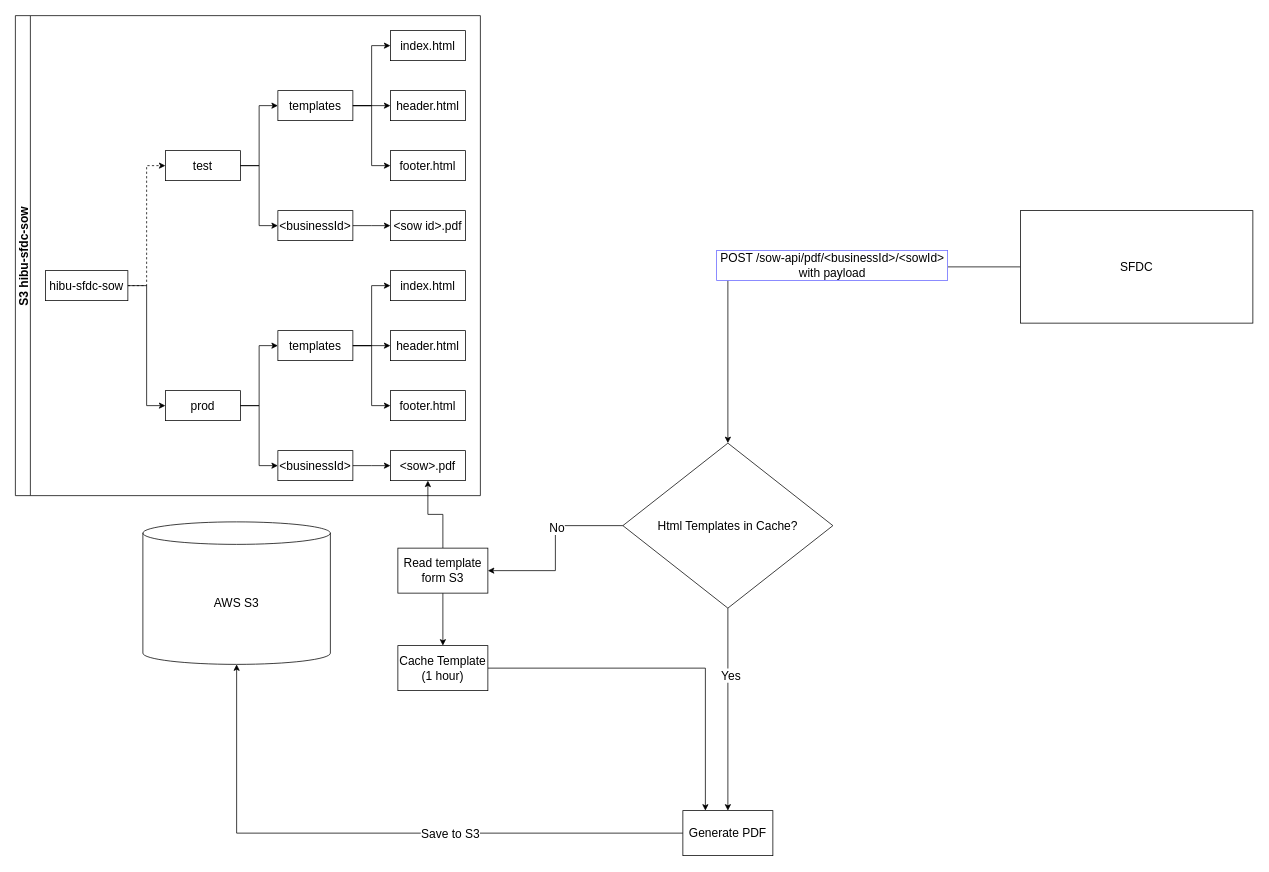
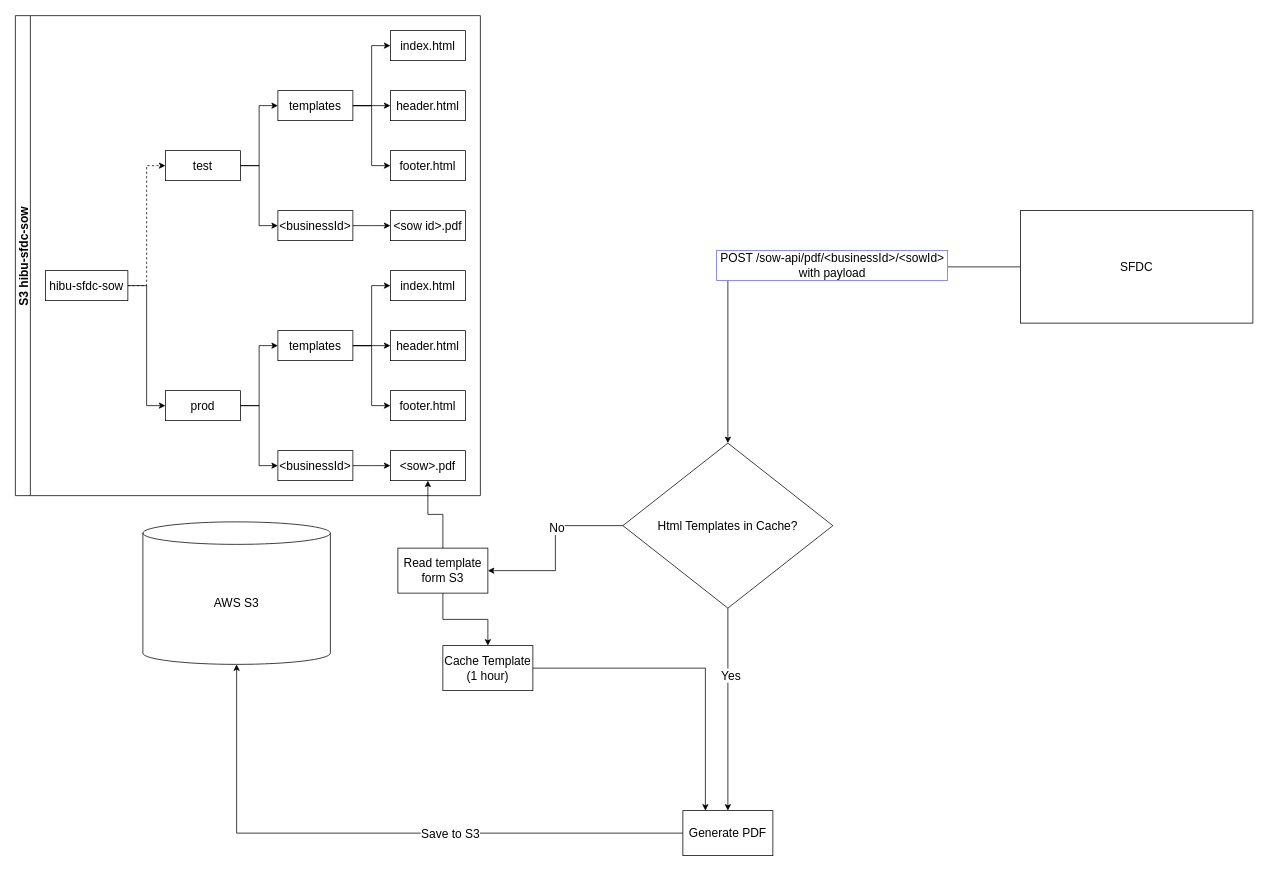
  <mxCell id="0" />
  <mxCell id="1" parent="0" />
  <mxCell id="2" value="&lt;font style=&quot;font-size: 16px;&quot;&gt;AWS S3&lt;br&gt;&lt;/font&gt;" style="shape=cylinder3;whiteSpace=wrap;html=1;boundedLbl=1;backgroundOutline=1;size=15;" vertex="1" parent="1"><mxGeometry x="190" y="695" width="250" height="190" as="geometry" /></mxCell>
  <mxCell id="3" value="S3 hibu-sfdc-sow" style="swimlane;startSize=20;horizontal=0;childLayout=treeLayout;horizontalTree=1;resizable=0;containerType=tree;fontSize=16;" vertex="1" parent="1"><mxGeometry x="20" y="20" width="620" height="640" as="geometry" /></mxCell>
  <mxCell id="4" value="hibu-sfdc-sow" style="whiteSpace=wrap;html=1;fontSize=16;" vertex="1" parent="3"><mxGeometry x="40" y="340" width="110" height="40" as="geometry" /></mxCell>
  <mxCell id="5" value="test" style="whiteSpace=wrap;html=1;fontSize=16;" vertex="1" parent="3"><mxGeometry x="200" y="180" width="100" height="40" as="geometry" /></mxCell>
  <mxCell id="6" value="" style="edgeStyle=elbowEdgeStyle;elbow=horizontal;html=1;rounded=0;fontSize=16;dashed=1;" edge="1" parent="3" source="4" target="5"><mxGeometry relative="1" as="geometry" /></mxCell>
  <mxCell id="7" value="prod" style="whiteSpace=wrap;html=1;fontSize=16;" vertex="1" parent="3"><mxGeometry x="200" y="500" width="100" height="40" as="geometry" /></mxCell>
  <mxCell id="8" value="" style="edgeStyle=elbowEdgeStyle;elbow=horizontal;html=1;rounded=0;fontSize=16;" edge="1" parent="3" source="4" target="7"><mxGeometry relative="1" as="geometry" /></mxCell>
  <mxCell id="9" value="" style="edgeStyle=elbowEdgeStyle;elbow=horizontal;html=1;rounded=0;fontSize=16;" edge="1" target="10" source="5" parent="3"><mxGeometry relative="1" as="geometry"><mxPoint x="250" y="-346" as="sourcePoint" /></mxGeometry></mxCell>
  <mxCell id="10" value="templates" style="whiteSpace=wrap;html=1;fontSize=16;" vertex="1" parent="3"><mxGeometry x="350" y="100" width="100" height="40" as="geometry" /></mxCell>
  <mxCell id="11" value="" style="edgeStyle=elbowEdgeStyle;elbow=horizontal;html=1;rounded=0;fontSize=16;" edge="1" target="12" source="5" parent="3"><mxGeometry relative="1" as="geometry"><mxPoint x="250" y="-346" as="sourcePoint" /></mxGeometry></mxCell>
  <mxCell id="12" value="&amp;lt;businessId&amp;gt;" style="whiteSpace=wrap;html=1;fontSize=16;" vertex="1" parent="3"><mxGeometry x="350" y="260" width="100" height="40" as="geometry" /></mxCell>
  <mxCell id="13" value="" style="edgeStyle=elbowEdgeStyle;elbow=horizontal;html=1;rounded=0;fontSize=16;" edge="1" target="14" source="12" parent="3"><mxGeometry relative="1" as="geometry"><mxPoint x="400" y="-306" as="sourcePoint" /></mxGeometry></mxCell>
  <mxCell id="14" value="&amp;lt;sow id&amp;gt;.pdf" style="whiteSpace=wrap;html=1;fontSize=16;" vertex="1" parent="3"><mxGeometry x="500" y="260" width="100" height="40" as="geometry" /></mxCell>
  <mxCell id="15" value="" style="edgeStyle=elbowEdgeStyle;elbow=horizontal;html=1;rounded=0;fontSize=16;" edge="1" target="16" source="10" parent="3"><mxGeometry relative="1" as="geometry"><mxPoint x="400" y="-306" as="sourcePoint" /></mxGeometry></mxCell>
  <mxCell id="16" value="index.html" style="whiteSpace=wrap;html=1;fontSize=16;" vertex="1" parent="3"><mxGeometry x="500" y="20" width="100" height="40" as="geometry" /></mxCell>
  <mxCell id="17" value="" style="edgeStyle=elbowEdgeStyle;elbow=horizontal;html=1;rounded=0;fontSize=16;" edge="1" target="18" source="10" parent="3"><mxGeometry relative="1" as="geometry"><mxPoint x="400" y="-306" as="sourcePoint" /></mxGeometry></mxCell>
  <mxCell id="18" value="header.html" style="whiteSpace=wrap;html=1;fontSize=16;" vertex="1" parent="3"><mxGeometry x="500" y="100" width="100" height="40" as="geometry" /></mxCell>
  <mxCell id="19" value="" style="edgeStyle=elbowEdgeStyle;elbow=horizontal;html=1;rounded=0;fontSize=16;" edge="1" target="20" source="10" parent="3"><mxGeometry relative="1" as="geometry"><mxPoint x="400" y="-150" as="sourcePoint" /></mxGeometry></mxCell>
  <mxCell id="20" value="footer.html" style="whiteSpace=wrap;html=1;fontSize=16;" vertex="1" parent="3"><mxGeometry x="500" y="180" width="100" height="40" as="geometry" /></mxCell>
  <mxCell id="21" value="" style="edgeStyle=elbowEdgeStyle;elbow=horizontal;html=1;rounded=0;fontSize=16;" edge="1" target="22" source="7" parent="3"><mxGeometry relative="1" as="geometry"><mxPoint x="250" y="146" as="sourcePoint" /></mxGeometry></mxCell>
  <mxCell id="22" value="templates" style="whiteSpace=wrap;html=1;fontSize=16;" vertex="1" parent="3"><mxGeometry x="350" y="420" width="100" height="40" as="geometry" /></mxCell>
  <mxCell id="23" value="" style="edgeStyle=elbowEdgeStyle;elbow=horizontal;html=1;rounded=0;fontSize=16;" edge="1" target="24" source="7" parent="3"><mxGeometry relative="1" as="geometry"><mxPoint x="250" y="146" as="sourcePoint" /></mxGeometry></mxCell>
  <mxCell id="24" value="&amp;lt;businessId&amp;gt;" style="whiteSpace=wrap;html=1;fontSize=16;" vertex="1" parent="3"><mxGeometry x="350" y="580" width="100" height="40" as="geometry" /></mxCell>
  <mxCell id="25" value="" style="edgeStyle=elbowEdgeStyle;elbow=horizontal;html=1;rounded=0;fontSize=16;" edge="1" target="26" source="22" parent="3"><mxGeometry relative="1" as="geometry"><mxPoint x="400" y="246" as="sourcePoint" /></mxGeometry></mxCell>
  <mxCell id="26" value="index.html" style="whiteSpace=wrap;html=1;fontSize=16;" vertex="1" parent="3"><mxGeometry x="500" y="340" width="100" height="40" as="geometry" /></mxCell>
  <mxCell id="27" value="" style="edgeStyle=elbowEdgeStyle;elbow=horizontal;html=1;rounded=0;fontSize=16;" edge="1" target="28" source="22" parent="3"><mxGeometry relative="1" as="geometry"><mxPoint x="400" y="246" as="sourcePoint" /></mxGeometry></mxCell>
  <mxCell id="28" value="header.html" style="whiteSpace=wrap;html=1;fontSize=16;" vertex="1" parent="3"><mxGeometry x="500" y="420" width="100" height="40" as="geometry" /></mxCell>
  <mxCell id="29" value="" style="edgeStyle=elbowEdgeStyle;elbow=horizontal;html=1;rounded=0;fontSize=16;" edge="1" target="30" source="22" parent="3"><mxGeometry relative="1" as="geometry"><mxPoint x="400" y="562" as="sourcePoint" /></mxGeometry></mxCell>
  <mxCell id="30" value="footer.html" style="whiteSpace=wrap;html=1;fontSize=16;" vertex="1" parent="3"><mxGeometry x="500" y="500" width="100" height="40" as="geometry" /></mxCell>
  <mxCell id="31" value="" style="edgeStyle=elbowEdgeStyle;elbow=horizontal;html=1;rounded=0;fontSize=16;" edge="1" target="32" source="24" parent="3"><mxGeometry relative="1" as="geometry"><mxPoint x="400" y="906" as="sourcePoint" /></mxGeometry></mxCell>
  <mxCell id="32" value="&amp;lt;sow&amp;gt;.pdf" style="whiteSpace=wrap;html=1;fontSize=16;" vertex="1" parent="3"><mxGeometry x="500" y="580" width="100" height="40" as="geometry" /></mxCell>
  <mxCell id="33" value="" style="edgeStyle=orthogonalEdgeStyle;rounded=0;orthogonalLoop=1;jettySize=auto;html=1;fontSize=16;" edge="1" parent="1" source="37" target="43"><mxGeometry relative="1" as="geometry"><mxPoint x="1030" y="760" as="targetPoint" /></mxGeometry></mxCell>
  <mxCell id="34" value="Yes" style="edgeLabel;html=1;align=center;verticalAlign=middle;resizable=0;points=[];fontSize=16;" vertex="1" connectable="0" parent="33"><mxGeometry x="-0.338" y="3" relative="1" as="geometry"><mxPoint as="offset" /></mxGeometry></mxCell>
  <mxCell id="35" style="edgeStyle=orthogonalEdgeStyle;rounded=0;orthogonalLoop=1;jettySize=auto;html=1;entryX=1;entryY=0.5;entryDx=0;entryDy=0;fontSize=16;" edge="1" parent="1" source="37" target="48"><mxGeometry relative="1" as="geometry" /></mxCell>
  <mxCell id="36" value="No" style="edgeLabel;html=1;align=center;verticalAlign=middle;resizable=0;points=[];fontSize=16;" vertex="1" connectable="0" parent="35"><mxGeometry x="-0.259" y="2" relative="1" as="geometry"><mxPoint as="offset" /></mxGeometry></mxCell>
  <mxCell id="37" value="Html Templates in Cache?" style="rhombus;whiteSpace=wrap;html=1;fontSize=16;" vertex="1" parent="1"><mxGeometry x="830" y="590" width="280" height="220" as="geometry" /></mxCell>
  <mxCell id="38" style="edgeStyle=orthogonalEdgeStyle;rounded=0;orthogonalLoop=1;jettySize=auto;html=1;fontSize=16;" edge="1" parent="1" source="40" target="37"><mxGeometry relative="1" as="geometry" /></mxCell>
  <mxCell id="39" value="&amp;nbsp;POST /sow-api/pdf/&amp;lt;businessId&amp;gt;/&amp;lt;sowId&amp;gt;&amp;nbsp;&lt;br&gt;with payload" style="edgeLabel;html=1;align=center;verticalAlign=middle;resizable=0;points=[];fontSize=16;labelBorderColor=#6666FF;spacingTop=0;spacingLeft=2;" vertex="1" connectable="0" parent="38"><mxGeometry x="-0.189" y="-3" relative="1" as="geometry"><mxPoint as="offset" /></mxGeometry></mxCell>
  <mxCell id="40" value="SFDC" style="rounded=0;whiteSpace=wrap;html=1;fontSize=16;" vertex="1" parent="1"><mxGeometry x="1360" y="280" width="310" height="150" as="geometry" /></mxCell>
  <mxCell id="41" style="edgeStyle=orthogonalEdgeStyle;rounded=0;orthogonalLoop=1;jettySize=auto;html=1;fontSize=16;" edge="1" parent="1" source="43" target="2"><mxGeometry relative="1" as="geometry" /></mxCell>
  <mxCell id="42" value="Save to S3" style="edgeLabel;html=1;align=center;verticalAlign=middle;resizable=0;points=[];fontSize=16;" vertex="1" connectable="0" parent="41"><mxGeometry x="-0.241" relative="1" as="geometry"><mxPoint as="offset" /></mxGeometry></mxCell>
  <mxCell id="43" value="Generate PDF" style="rounded=0;whiteSpace=wrap;html=1;labelBorderColor=none;fontSize=16;" vertex="1" parent="1"><mxGeometry x="910" y="1080" width="120" height="60" as="geometry" /></mxCell>
  <mxCell id="44" style="edgeStyle=orthogonalEdgeStyle;rounded=0;orthogonalLoop=1;jettySize=auto;html=1;exitX=1;exitY=0.5;exitDx=0;exitDy=0;entryX=0.25;entryY=0;entryDx=0;entryDy=0;fontSize=16;" edge="1" parent="1" source="45" target="43"><mxGeometry relative="1" as="geometry" /></mxCell>
- <mxCell id="45" value="Cache Template&lt;br&gt;(1 hour)" style="rounded=0;whiteSpace=wrap;html=1;labelBorderColor=none;fontSize=16;" vertex="1" parent="1"><mxGeometry x="530" y="860" width="120" height="60" as="geometry" /></mxCell>
+ <mxCell id="45" value="Cache Template&lt;br&gt;(1 hour)" style="rounded=0;whiteSpace=wrap;html=1;labelBorderColor=none;fontSize=16;" vertex="1" parent="1"><mxGeometry x="590" y="860" width="120" height="60" as="geometry" /></mxCell>
  <mxCell id="46" style="edgeStyle=orthogonalEdgeStyle;rounded=0;orthogonalLoop=1;jettySize=auto;html=1;fontSize=16;" edge="1" parent="1" source="48" target="32"><mxGeometry relative="1" as="geometry" /></mxCell>
  <mxCell id="47" style="edgeStyle=orthogonalEdgeStyle;rounded=0;orthogonalLoop=1;jettySize=auto;html=1;entryX=0.5;entryY=0;entryDx=0;entryDy=0;fontSize=16;" edge="1" parent="1" source="48" target="45"><mxGeometry relative="1" as="geometry" /></mxCell>
  <mxCell id="48" value="Read template form S3" style="rounded=0;whiteSpace=wrap;html=1;labelBorderColor=none;fontSize=16;strokeColor=default;" vertex="1" parent="1"><mxGeometry x="530" y="730" width="120" height="60" as="geometry" /></mxCell>
